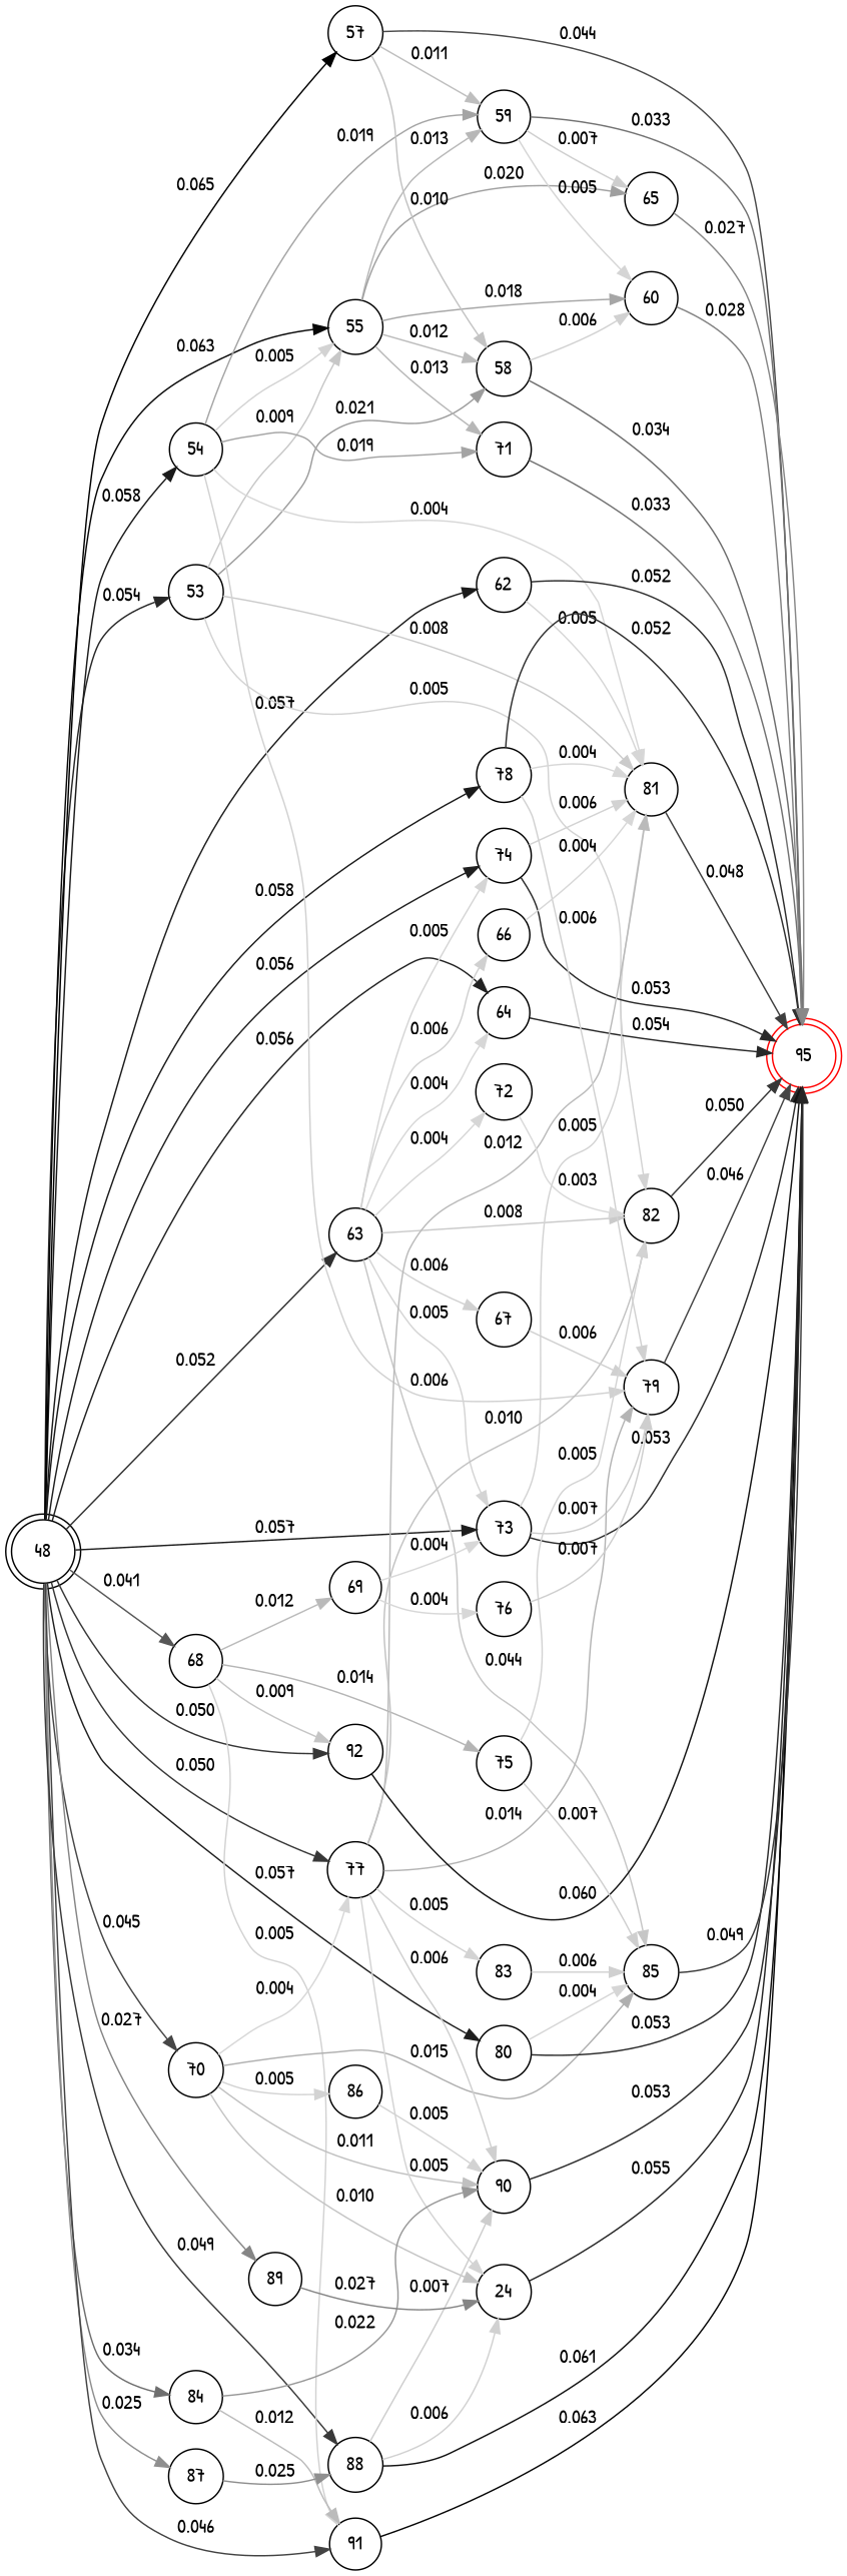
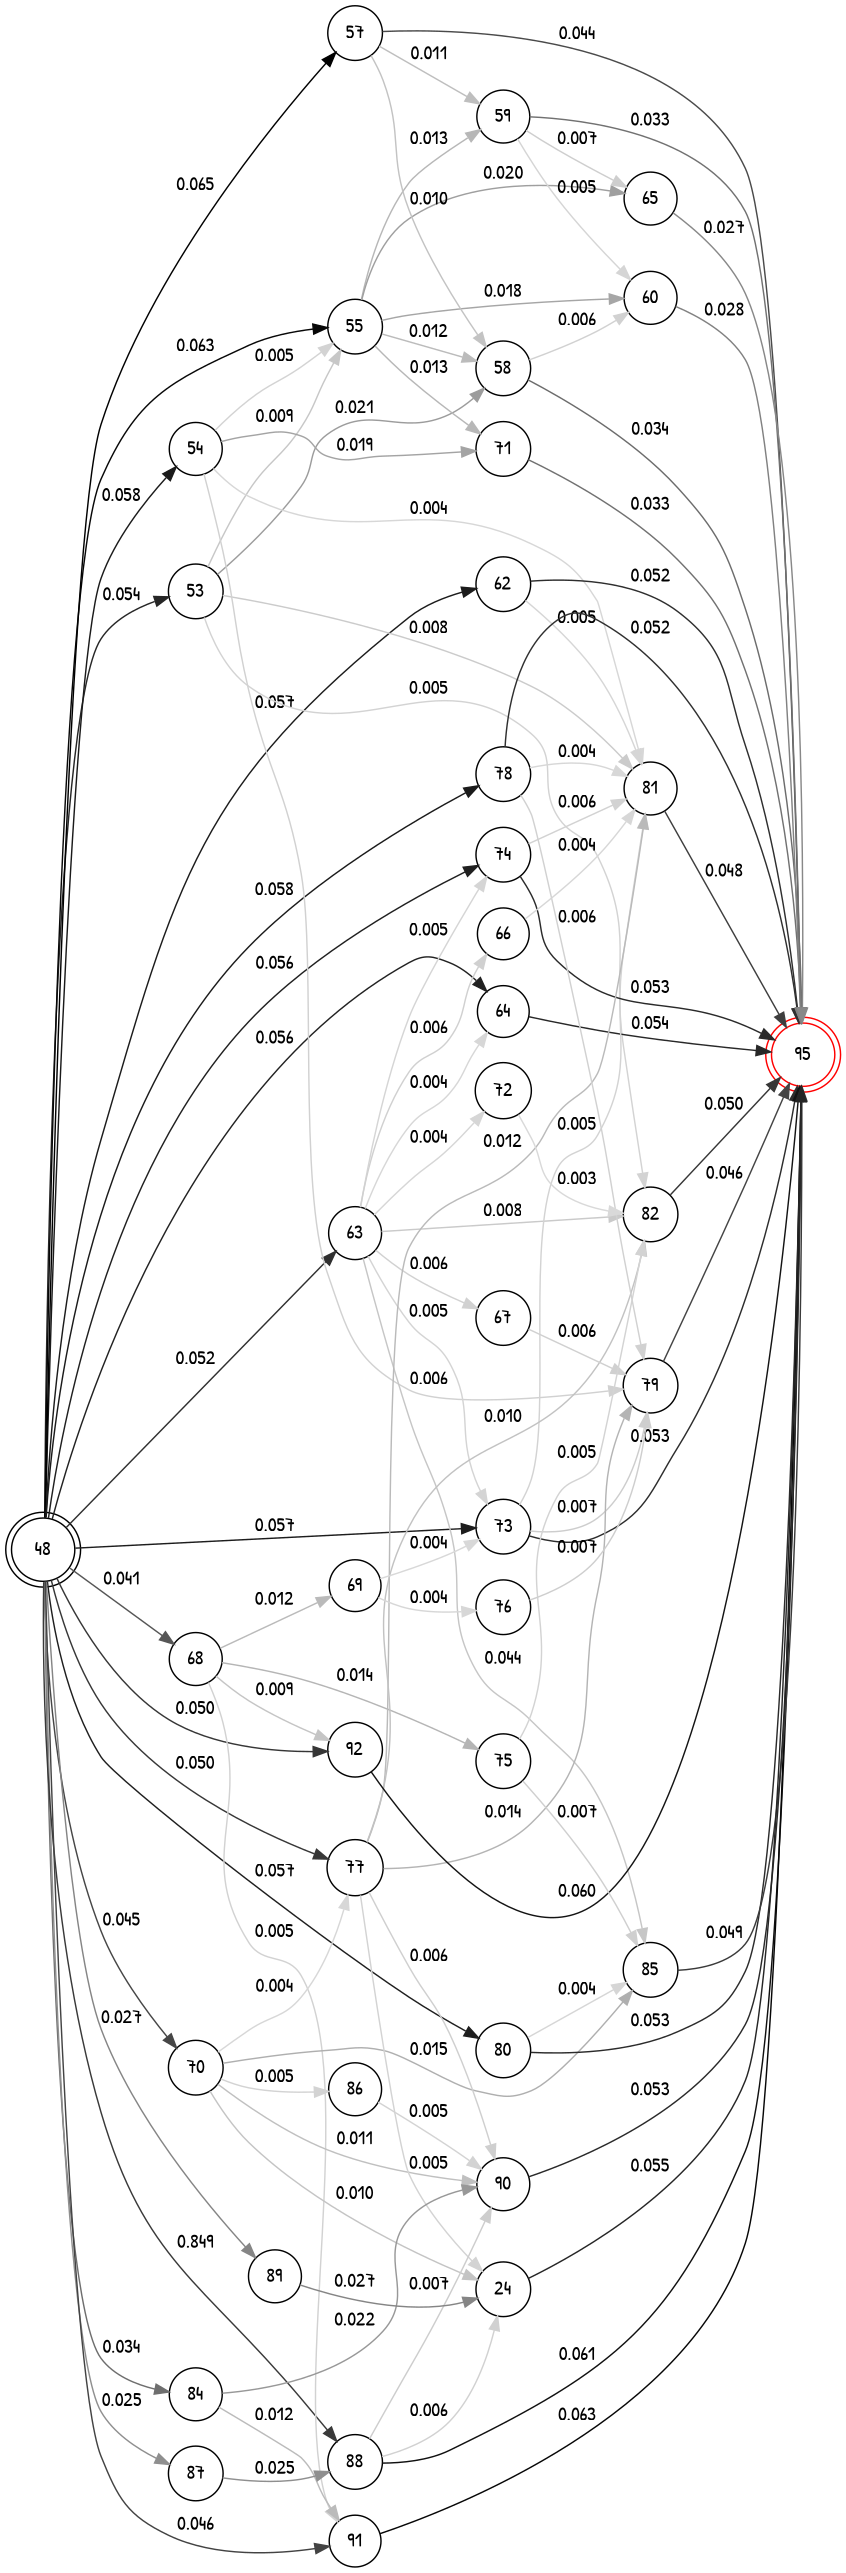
  digraph {
    fontname="Patrick Hand"
    rankdir=LR
    node [fontname="Patrick Hand" shape=circle color=black]
    edge [color="#d3d3d3" fontname="Patrick Hand"]
    48 [shape=doublecircle color=""]
    53
    54
    55
    57
    62
    63
    64
    68
    70
    73
    74
    77
    78
    80
    84
    87
    88
    89
    91
    92
    58
    81
    82
    59
    71
    79
    60
    65
    95 [color=red shape=doublecircle]
    66
    67
    72
    85
    69
    75
    86
    90
    n39 [label=24]
-   83
    76
    48 -> 53 [color="#262626" label=0.054]
    48 -> 54 [color="#1a1a1a" label=0.058]
    48 -> 55 [color="# 7 7 7" label=0.063]
    48 -> 57 [color="# 0 0 0" label=0.065]
    48 -> 62 [color="#1b1b1b" label=0.057]
    48 -> 63 [color="#2f2f2f" label=0.052]
    48 -> 64 [color="#212121" label=0.056]
    48 -> 68 [color="#565656" label=0.041]
    48 -> 70 [color="#464646" label=0.045]
    48 -> 73 [color="#1d1d1d" label=0.057]
    48 -> 74 [color="#1f1f1f" label=0.056]
    48 -> 77 [color="#373737" label=0.050]
    48 -> 78 [color="#1a1a1a" label=0.058]
    48 -> 80 [color="#1e1e1e" label=0.057]
    48 -> 84 [color="#6e6e6e" label=0.034]
    48 -> 87 [color="#8f8f8f" label=0.025]
-   48 -> 88 [color="#393939" label=0.049]
+   48 -> 88 [color="#393939" label=0.849]
    48 -> 89 [color="#858585" label=0.027]
    48 -> 91 [color="#434343" label=0.046]
    48 -> 92 [color="#363636" label=0.050]
    53 -> 55 [color="#c7c7c7" label=0.009]
    53 -> 58 [color="#9c9c9c" label=0.021]
    53 -> 81 [color="#cbcbcb" label=0.008]
    53 -> 82 [label=0.005]
    54 -> 55 [label=0.005]
    54 -> 81 [color="#d7d7d7" label=0.004]
-   54 -> 59 [color="#a4a4a4" label=0.019]
    54 -> 71 [color="#a4a4a4" label=0.019]
    54 -> 79 [color="#d1d1d1" label=0.006]
    55 -> 58 [color="#bbbbbb" label=0.012]
    55 -> 59 [color="#b7b7b7" label=0.013]
    55 -> 71 [color="#b7b7b7" label=0.013]
    55 -> 60 [color="#a6a6a6" label=0.018]
    55 -> 65 [color="#9f9f9f" label=0.020]
    57 -> 58 [color="#c3c3c3" label=0.010]
    57 -> 59 [color="#bebebe" label=0.011]
    57 -> 95 [color="#4a4a4a" label=0.044]
    62 -> 81 [color="#d6d6d6" label=0.005]
    62 -> 95 [color="#2e2e2e" label=0.052]
    63 -> 64 [color="#d7d7d7" label=0.004]
    63 -> 73 [color="#d4d4d4" label=0.005]
    63 -> 74 [color="#d5d5d5" label=0.005]
    63 -> 82 [color="#cacaca" label=0.008]
    63 -> 66 [color="#d0d0d0" label=0.006]
    63 -> 67 [color="#d1d1d1" label=0.006]
    63 -> 72 [color="#d6d6d6" label=0.004]
    63 -> 85 [color="#c6c6c6" label=0.044]
    64 -> 95 [color="#282828" label=0.054]
    68 -> 91 [color="#d2d2d2" label=0.005]
    68 -> 92 [color="#c5c5c5" label=0.009]
    68 -> 69 [color="#bababa" label=0.012]
    68 -> 75 [color="#b5b5b5" label=0.014]
    70 -> 77 [color="#d7d7d7" label=0.004]
    70 -> 85 [color="#afafaf" label=0.015]
    70 -> 86 [label=0.005]
    70 -> 90 [color="#c0c0c0" label=0.011]
    70 -> n39 [color="#c4c4c4" label=0.010]
    73 -> 81 [label=0.005]
    73 -> 79 [color="#cdcdcd" label=0.007]
    73 -> 95 [color="#2c2c2c" label=0.053]
    74 -> 81 [color="#d2d2d2" label=0.006]
    74 -> 95 [color="#2a2a2a" label=0.053]
    77 -> 81 [color="#bababa" label=0.012]
    77 -> 82 [color="#c2c2c2" label=0.010]
    77 -> 79 [color="#b4b4b4" label=0.014]
    77 -> 90 [color="#cfcfcf" label=0.006]
    77 -> n39 [label=0.005]
-   77 -> 83 [label=0.005]
    78 -> 81 [color="#d7d7d7" label=0.004]
    78 -> 79 [color="#d1d1d1" label=0.006]
    78 -> 95 [color="#2f2f2f" label=0.052]
    80 -> 95 [color="#2b2b2b" label=0.053]
    80 -> 85 [color="#d6d6d6" label=0.004]
    84 -> 91 [color="#bbbbbb" label=0.012]
    84 -> 90 [color="#989898" label=0.022]
    87 -> 88 [color="#8f8f8f" label=0.025]
    88 -> 95 [color="#101010" label=0.061]
    88 -> 90 [color="#cdcdcd" label=0.007]
    88 -> n39 [color="#d1d1d1" label=0.006]
    89 -> n39 [color="#858585" label=0.027]
    91 -> 95 [color="# 6 6 6" label=0.063]
    92 -> 95 [color="#131313" label=0.060]
    58 -> 60 [color="#d1d1d1" label=0.006]
    58 -> 95 [color="#6c6c6c" label=0.034]
    81 -> 95 [color="#3e3e3e" label=0.048]
    82 -> 95 [color="#363636" label=0.050]
    59 -> 60 [color="#d5d5d5" label=0.005]
    59 -> 65 [color="#cecece" label=0.007]
    59 -> 95 [color="#717171" label=0.033]
    71 -> 95 [color="#717171" label=0.033]
    79 -> 95 [color="#444444" label=0.046]
    60 -> 95 [color="#818181" label=0.028]
    65 -> 95 [color="#888888" label=0.027]
    66 -> 81 [color="#d7d7d7" label=0.004]
    67 -> 79 [color="#d0d0d0" label=0.006]
    72 -> 82 [color="#d9d9d9" label=0.003]
    85 -> 95 [color="#3a3a3a" label=0.049]
    69 -> 73 [color="#d8d8d8" label=0.004]
    69 -> 76 [color="#d7d7d7" label=0.004]
    75 -> 82 [label=0.005]
    75 -> 85 [color="#cfcfcf" label=0.007]
    86 -> 90 [label=0.005]
    90 -> 95 [color="#292929" label=0.053]
    n39 -> 95 [color="#252525" label=0.055]
-   83 -> 85 [color="#d0d0d0" label=0.006]
    76 -> 79 [color="#cecece" label=0.007]
  }
